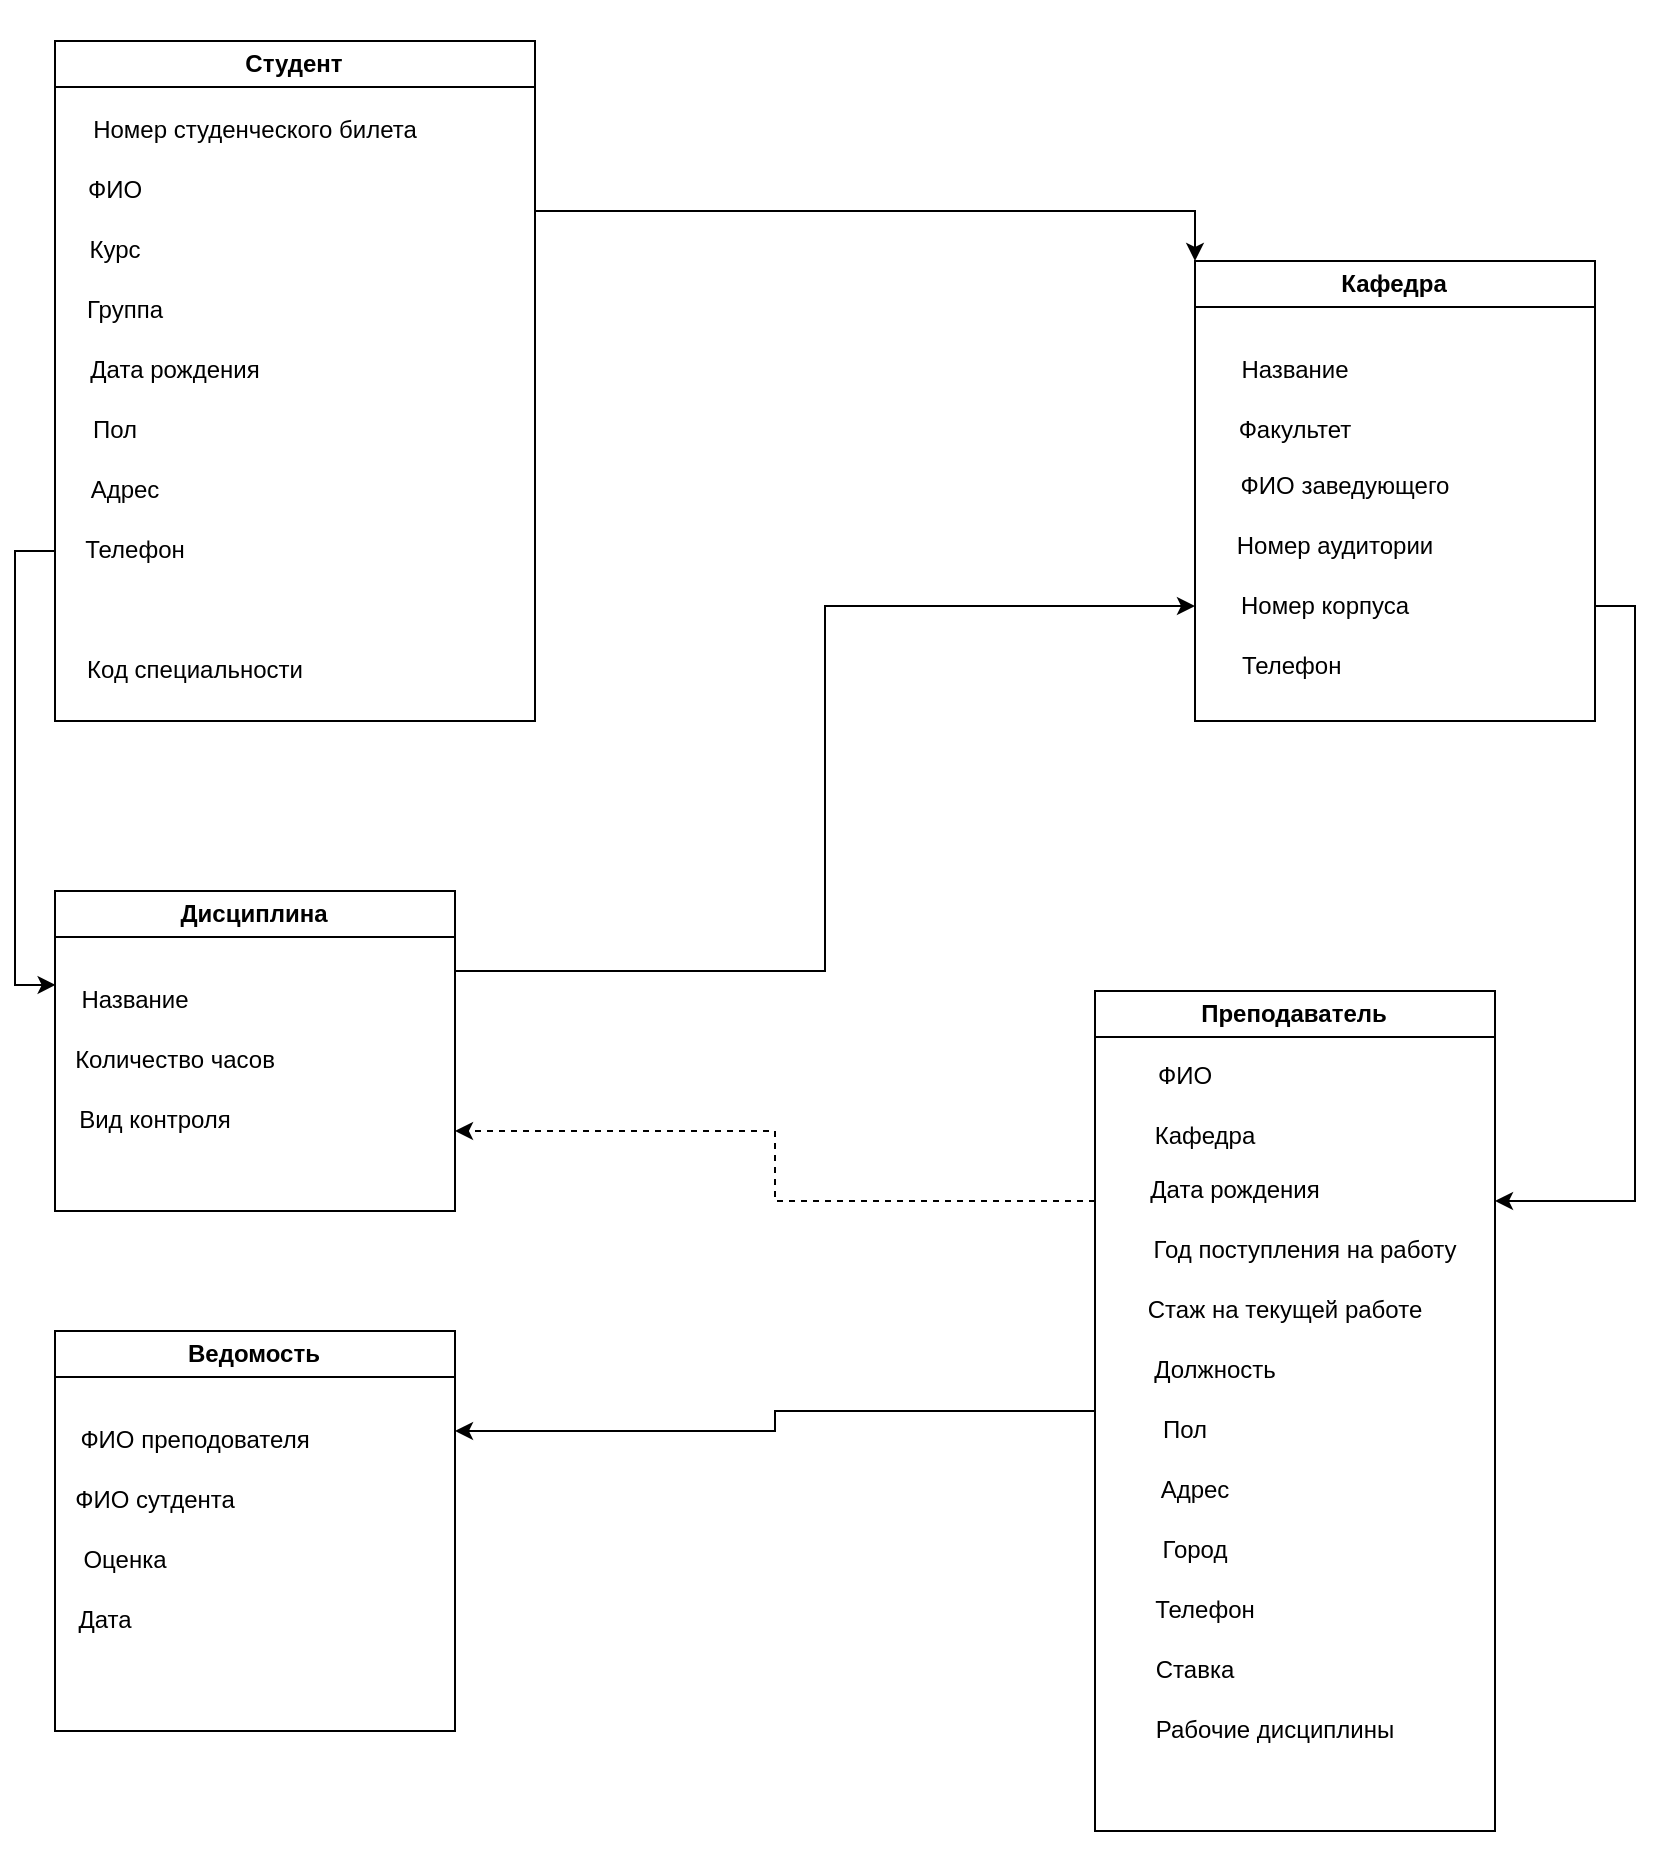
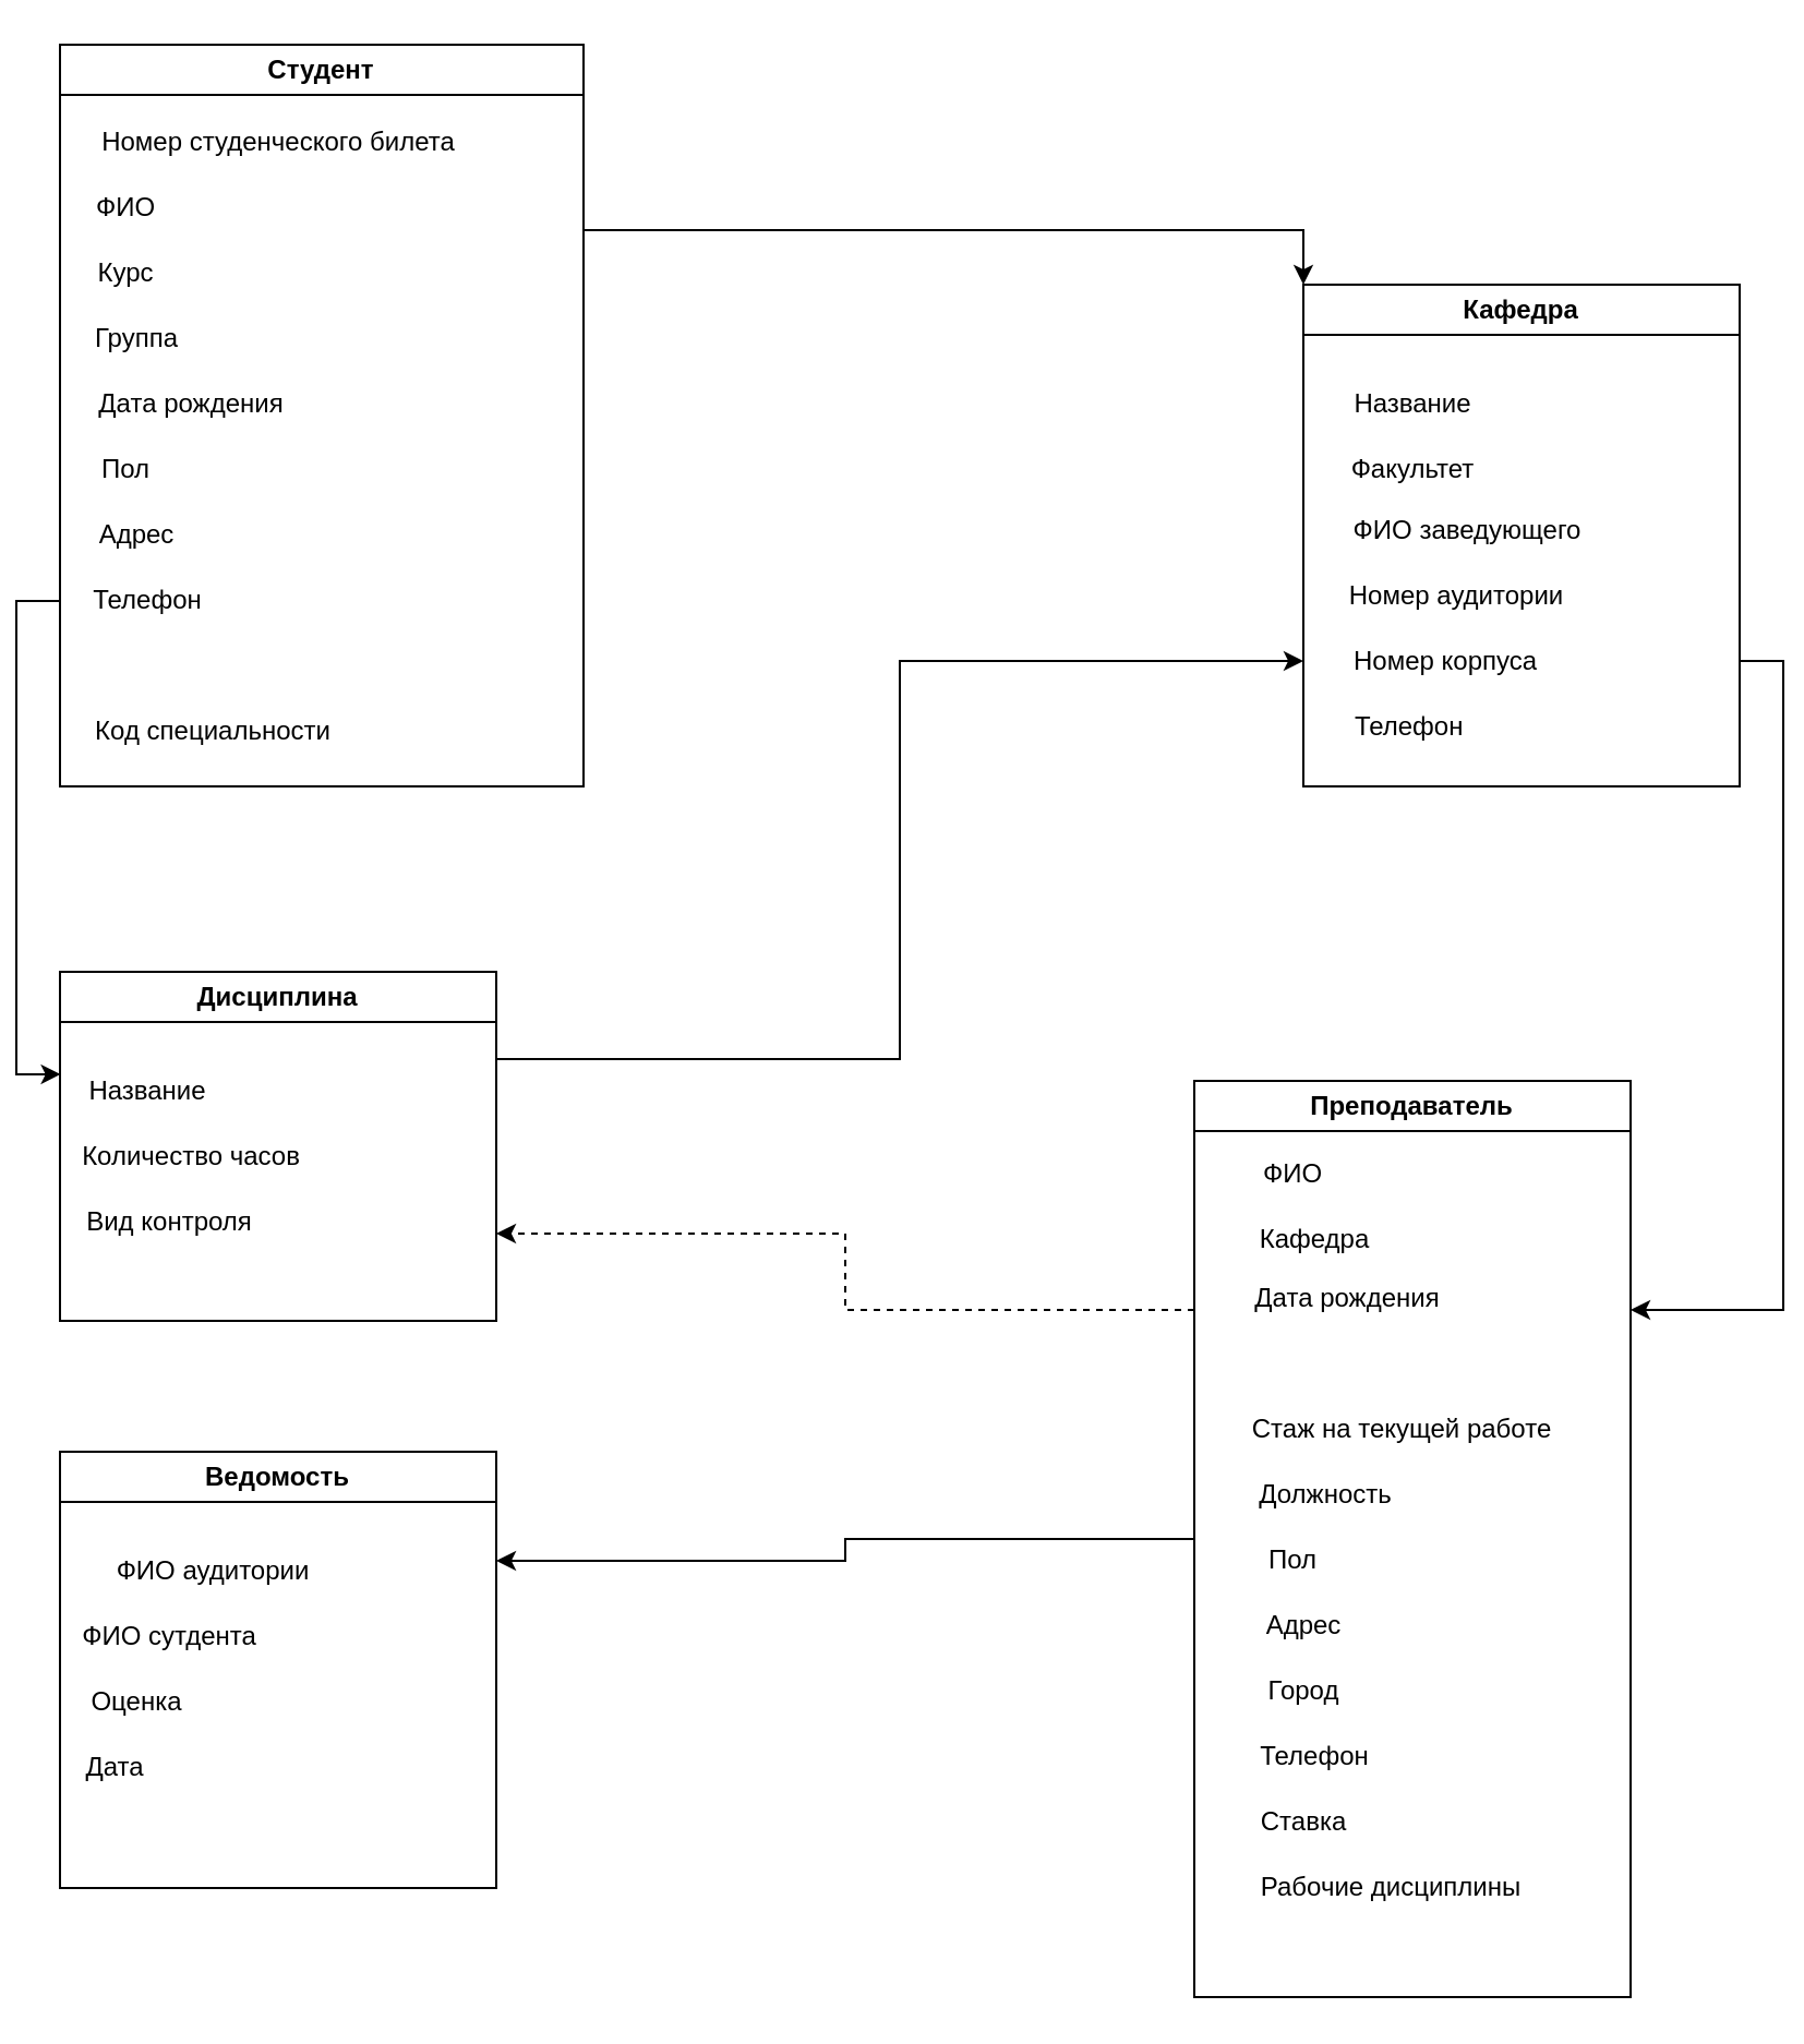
  <mxCell id="0" />
  <mxCell id="1" parent="0" />
  <mxCell id="2" style="edgeStyle=orthogonalEdgeStyle;rounded=0;orthogonalLoop=1;jettySize=auto;html=1;exitX=1;exitY=0.75;exitDx=0;exitDy=0;entryX=1;entryY=0.25;entryDx=0;entryDy=0;" edge="1" parent="1" source="3" target="12"><mxGeometry relative="1" as="geometry" /></mxCell>
  <mxCell id="3" value="Кафедра" style="swimlane;whiteSpace=wrap;html=1;" vertex="1" parent="1"><mxGeometry x="590" y="130" width="200" height="230" as="geometry" /></mxCell>
  <mxCell id="4" value="Название" style="text;html=1;align=center;verticalAlign=middle;resizable=0;points=[];autosize=1;strokeColor=none;fillColor=none;" vertex="1" parent="3"><mxGeometry x="10" y="40" width="80" height="30" as="geometry" /></mxCell>
  <mxCell id="5" value="ФИО заведующего" style="text;html=1;align=center;verticalAlign=middle;resizable=0;points=[];autosize=1;strokeColor=none;fillColor=none;" vertex="1" parent="3"><mxGeometry x="10" y="98" width="130" height="30" as="geometry" /></mxCell>
  <mxCell id="6" value="Номер аудитории" style="text;html=1;align=center;verticalAlign=middle;resizable=0;points=[];autosize=1;strokeColor=none;fillColor=none;" vertex="1" parent="3"><mxGeometry x="10" y="128" width="120" height="30" as="geometry" /></mxCell>
  <mxCell id="7" value="Факультет" style="text;html=1;align=center;verticalAlign=middle;resizable=0;points=[];autosize=1;strokeColor=none;fillColor=none;" vertex="1" parent="3"><mxGeometry x="10" y="70" width="80" height="30" as="geometry" /></mxCell>
  <mxCell id="8" value="Номер корпуса" style="text;html=1;align=center;verticalAlign=middle;resizable=0;points=[];autosize=1;strokeColor=none;fillColor=none;" vertex="1" parent="3"><mxGeometry x="10" y="158" width="110" height="30" as="geometry" /></mxCell>
  <mxCell id="9" value="Телефон&amp;nbsp;" style="text;html=1;align=center;verticalAlign=middle;resizable=0;points=[];autosize=1;strokeColor=none;fillColor=none;" vertex="1" parent="3"><mxGeometry x="10" y="188" width="80" height="30" as="geometry" /></mxCell>
  <mxCell id="10" style="edgeStyle=orthogonalEdgeStyle;rounded=0;orthogonalLoop=1;jettySize=auto;html=1;exitX=0;exitY=0.25;exitDx=0;exitDy=0;entryX=1;entryY=0.75;entryDx=0;entryDy=0;dashed=1;" edge="1" parent="1" source="12" target="37"><mxGeometry relative="1" as="geometry" /></mxCell>
  <mxCell id="11" style="edgeStyle=orthogonalEdgeStyle;rounded=0;orthogonalLoop=1;jettySize=auto;html=1;entryX=1;entryY=0.25;entryDx=0;entryDy=0;" edge="1" parent="1" source="12" target="41"><mxGeometry relative="1" as="geometry" /></mxCell>
  <mxCell id="12" value="Преподаватель" style="swimlane;whiteSpace=wrap;html=1;startSize=23;" vertex="1" parent="1"><mxGeometry x="540" y="495" width="200" height="420" as="geometry" /></mxCell>
- <mxCell id="13" value="Год поступления на работу" style="text;html=1;align=center;verticalAlign=middle;resizable=0;points=[];autosize=1;strokeColor=none;fillColor=none;" vertex="1" parent="12"><mxGeometry x="20" y="115" width="170" height="30" as="geometry" /></mxCell>
  <mxCell id="14" value="ФИО" style="text;html=1;align=center;verticalAlign=middle;resizable=0;points=[];autosize=1;strokeColor=none;fillColor=none;" vertex="1" parent="12"><mxGeometry x="20" y="28" width="50" height="30" as="geometry" /></mxCell>
  <mxCell id="15" value="Кафедра" style="text;html=1;align=center;verticalAlign=middle;resizable=0;points=[];autosize=1;strokeColor=none;fillColor=none;" vertex="1" parent="12"><mxGeometry x="20" y="58" width="70" height="30" as="geometry" /></mxCell>
  <mxCell id="16" value="Дата рождения" style="text;html=1;align=center;verticalAlign=middle;resizable=0;points=[];autosize=1;strokeColor=none;fillColor=none;" vertex="1" parent="12"><mxGeometry x="15" y="85" width="110" height="30" as="geometry" /></mxCell>
  <mxCell id="17" value="Стаж на текущей работе" style="text;html=1;align=center;verticalAlign=middle;resizable=0;points=[];autosize=1;strokeColor=none;fillColor=none;" vertex="1" parent="12"><mxGeometry x="15" y="145" width="160" height="30" as="geometry" /></mxCell>
  <mxCell id="18" value="Должность" style="text;html=1;align=center;verticalAlign=middle;resizable=0;points=[];autosize=1;strokeColor=none;fillColor=none;" vertex="1" parent="12"><mxGeometry x="20" y="175" width="80" height="30" as="geometry" /></mxCell>
  <mxCell id="19" value="Пол" style="text;html=1;align=center;verticalAlign=middle;resizable=0;points=[];autosize=1;strokeColor=none;fillColor=none;" vertex="1" parent="12"><mxGeometry x="20" y="205" width="50" height="30" as="geometry" /></mxCell>
  <mxCell id="20" value="Адрес" style="text;html=1;align=center;verticalAlign=middle;resizable=0;points=[];autosize=1;strokeColor=none;fillColor=none;" vertex="1" parent="12"><mxGeometry x="20" y="235" width="60" height="30" as="geometry" /></mxCell>
  <mxCell id="21" value="Город" style="text;html=1;align=center;verticalAlign=middle;resizable=0;points=[];autosize=1;strokeColor=none;fillColor=none;" vertex="1" parent="12"><mxGeometry x="20" y="265" width="60" height="30" as="geometry" /></mxCell>
  <mxCell id="22" value="Телефон" style="text;html=1;align=center;verticalAlign=middle;resizable=0;points=[];autosize=1;strokeColor=none;fillColor=none;" vertex="1" parent="12"><mxGeometry x="20" y="295" width="70" height="30" as="geometry" /></mxCell>
  <mxCell id="23" value="Ставка" style="text;html=1;align=center;verticalAlign=middle;resizable=0;points=[];autosize=1;strokeColor=none;fillColor=none;" vertex="1" parent="12"><mxGeometry x="20" y="325" width="60" height="30" as="geometry" /></mxCell>
  <mxCell id="24" value="Рабочие дисциплины" style="text;html=1;align=center;verticalAlign=middle;resizable=0;points=[];autosize=1;strokeColor=none;fillColor=none;" vertex="1" parent="12"><mxGeometry x="20" y="355" width="140" height="30" as="geometry" /></mxCell>
  <mxCell id="25" style="edgeStyle=orthogonalEdgeStyle;rounded=0;orthogonalLoop=1;jettySize=auto;html=1;exitX=1;exitY=0.25;exitDx=0;exitDy=0;entryX=0;entryY=0;entryDx=0;entryDy=0;" edge="1" parent="1" source="26" target="3"><mxGeometry relative="1" as="geometry" /></mxCell>
  <mxCell id="26" value="Студент" style="swimlane;whiteSpace=wrap;html=1;" vertex="1" parent="1"><mxGeometry x="20" y="20" width="240" height="340" as="geometry" /></mxCell>
  <mxCell id="27" value="Номер студенческого билета" style="text;html=1;align=center;verticalAlign=middle;resizable=0;points=[];autosize=1;strokeColor=none;fillColor=none;" vertex="1" parent="26"><mxGeometry x="5" y="30" width="190" height="30" as="geometry" /></mxCell>
  <mxCell id="28" value="ФИО" style="text;html=1;align=center;verticalAlign=middle;resizable=0;points=[];autosize=1;strokeColor=none;fillColor=none;" vertex="1" parent="26"><mxGeometry x="5" y="60" width="50" height="30" as="geometry" /></mxCell>
  <mxCell id="29" value="Курс" style="text;html=1;align=center;verticalAlign=middle;resizable=0;points=[];autosize=1;strokeColor=none;fillColor=none;" vertex="1" parent="26"><mxGeometry x="5" y="90" width="50" height="30" as="geometry" /></mxCell>
  <mxCell id="30" value="Группа" style="text;html=1;align=center;verticalAlign=middle;resizable=0;points=[];autosize=1;strokeColor=none;fillColor=none;" vertex="1" parent="26"><mxGeometry x="5" y="120" width="60" height="30" as="geometry" /></mxCell>
  <mxCell id="31" value="Дата рождения" style="text;html=1;align=center;verticalAlign=middle;resizable=0;points=[];autosize=1;strokeColor=none;fillColor=none;" vertex="1" parent="26"><mxGeometry x="5" y="150" width="110" height="30" as="geometry" /></mxCell>
  <mxCell id="32" value="Пол" style="text;html=1;align=center;verticalAlign=middle;resizable=0;points=[];autosize=1;strokeColor=none;fillColor=none;" vertex="1" parent="26"><mxGeometry x="5" y="180" width="50" height="30" as="geometry" /></mxCell>
  <mxCell id="33" value="Телефон" style="text;html=1;align=center;verticalAlign=middle;resizable=0;points=[];autosize=1;strokeColor=none;fillColor=none;" vertex="1" parent="26"><mxGeometry x="5" y="240" width="70" height="30" as="geometry" /></mxCell>
  <mxCell id="34" value="Адрес" style="text;html=1;align=center;verticalAlign=middle;resizable=0;points=[];autosize=1;strokeColor=none;fillColor=none;" vertex="1" parent="26"><mxGeometry x="5" y="210" width="60" height="30" as="geometry" /></mxCell>
  <mxCell id="35" value="Код специальности" style="text;html=1;align=center;verticalAlign=middle;resizable=0;points=[];autosize=1;strokeColor=none;fillColor=none;" vertex="1" parent="26"><mxGeometry x="5" y="300" width="130" height="30" as="geometry" /></mxCell>
  <mxCell id="36" style="edgeStyle=orthogonalEdgeStyle;rounded=0;orthogonalLoop=1;jettySize=auto;html=1;exitX=1;exitY=0.25;exitDx=0;exitDy=0;entryX=0;entryY=0.75;entryDx=0;entryDy=0;" edge="1" parent="1" source="37" target="3"><mxGeometry relative="1" as="geometry" /></mxCell>
  <mxCell id="37" value="Дисциплина" style="swimlane;whiteSpace=wrap;html=1;" vertex="1" parent="1"><mxGeometry x="20" y="445" width="200" height="160" as="geometry" /></mxCell>
  <mxCell id="38" value="Название" style="text;html=1;align=center;verticalAlign=middle;resizable=0;points=[];autosize=1;strokeColor=none;fillColor=none;" vertex="1" parent="37"><mxGeometry y="40" width="80" height="30" as="geometry" /></mxCell>
  <mxCell id="39" value="Количество часов" style="text;html=1;align=center;verticalAlign=middle;resizable=0;points=[];autosize=1;strokeColor=none;fillColor=none;" vertex="1" parent="37"><mxGeometry y="70" width="120" height="30" as="geometry" /></mxCell>
  <mxCell id="40" value="Вид контроля" style="text;html=1;align=center;verticalAlign=middle;resizable=0;points=[];autosize=1;strokeColor=none;fillColor=none;" vertex="1" parent="37"><mxGeometry y="100" width="100" height="30" as="geometry" /></mxCell>
  <mxCell id="41" value="Ведомость" style="swimlane;whiteSpace=wrap;html=1;" vertex="1" parent="1"><mxGeometry x="20" y="665" width="200" height="200" as="geometry" /></mxCell>
- <mxCell id="42" value="ФИО преподователя" style="text;html=1;align=center;verticalAlign=middle;resizable=0;points=[];autosize=1;strokeColor=none;fillColor=none;" vertex="1" parent="41"><mxGeometry y="40" width="140" height="30" as="geometry" /></mxCell>
+ <mxCell id="42" value="ФИО аудитории" style="text;html=1;align=center;verticalAlign=middle;resizable=0;points=[];autosize=1;strokeColor=none;fillColor=none;" vertex="1" parent="41"><mxGeometry y="40" width="140" height="30" as="geometry" /></mxCell>
  <mxCell id="43" value="ФИО сутдента" style="text;html=1;align=center;verticalAlign=middle;resizable=0;points=[];autosize=1;strokeColor=none;fillColor=none;" vertex="1" parent="41"><mxGeometry y="70" width="100" height="30" as="geometry" /></mxCell>
  <mxCell id="44" value="Оценка" style="text;html=1;align=center;verticalAlign=middle;resizable=0;points=[];autosize=1;strokeColor=none;fillColor=none;" vertex="1" parent="41"><mxGeometry y="100" width="70" height="30" as="geometry" /></mxCell>
  <mxCell id="45" value="Дата" style="text;html=1;align=center;verticalAlign=middle;resizable=0;points=[];autosize=1;strokeColor=none;fillColor=none;" vertex="1" parent="41"><mxGeometry y="130" width="50" height="30" as="geometry" /></mxCell>
  <mxCell id="46" style="edgeStyle=orthogonalEdgeStyle;rounded=0;orthogonalLoop=1;jettySize=auto;html=1;exitX=0;exitY=0.75;exitDx=0;exitDy=0;entryX=0.004;entryY=0.233;entryDx=0;entryDy=0;entryPerimeter=0;" edge="1" parent="1" source="26" target="38"><mxGeometry relative="1" as="geometry" /></mxCell>
